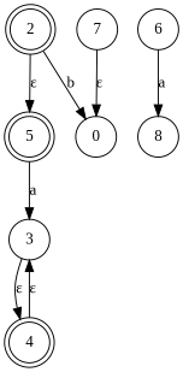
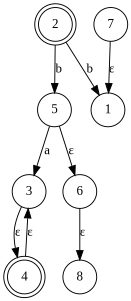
  digraph {
    fontname="Liberation Serif"
    node [fontname="Liberation Serif" shape=circle]
    edge [fontname="Liberation Serif"]
-   n1 [label=5 shape=doublecircle]
+   n1 [label=5]
    n2 [label=3]
    n3 [label=6]
    n4 [label=4 shape=doublecircle]
    n5 [label=8]
    n6 [label=7]
-   n7 [label=0]
+   n7 [label=1]
    n8 [label=2 shape=doublecircle]
    n1 -> n2 [label=a]
+   n1 -> n3 [label="ε"]
    n2 -> n4 [label="ε"]
-   n3 -> n5 [label=a]
+   n3 -> n5 [label="ε"]
    n4 -> n2 [label="ε"]
    n6 -> n7 [label="ε"]
-   n8 -> n1 [label="ε"]
+   n8 -> n1 [label=b]
    n8 -> n7 [label=b]
  }
